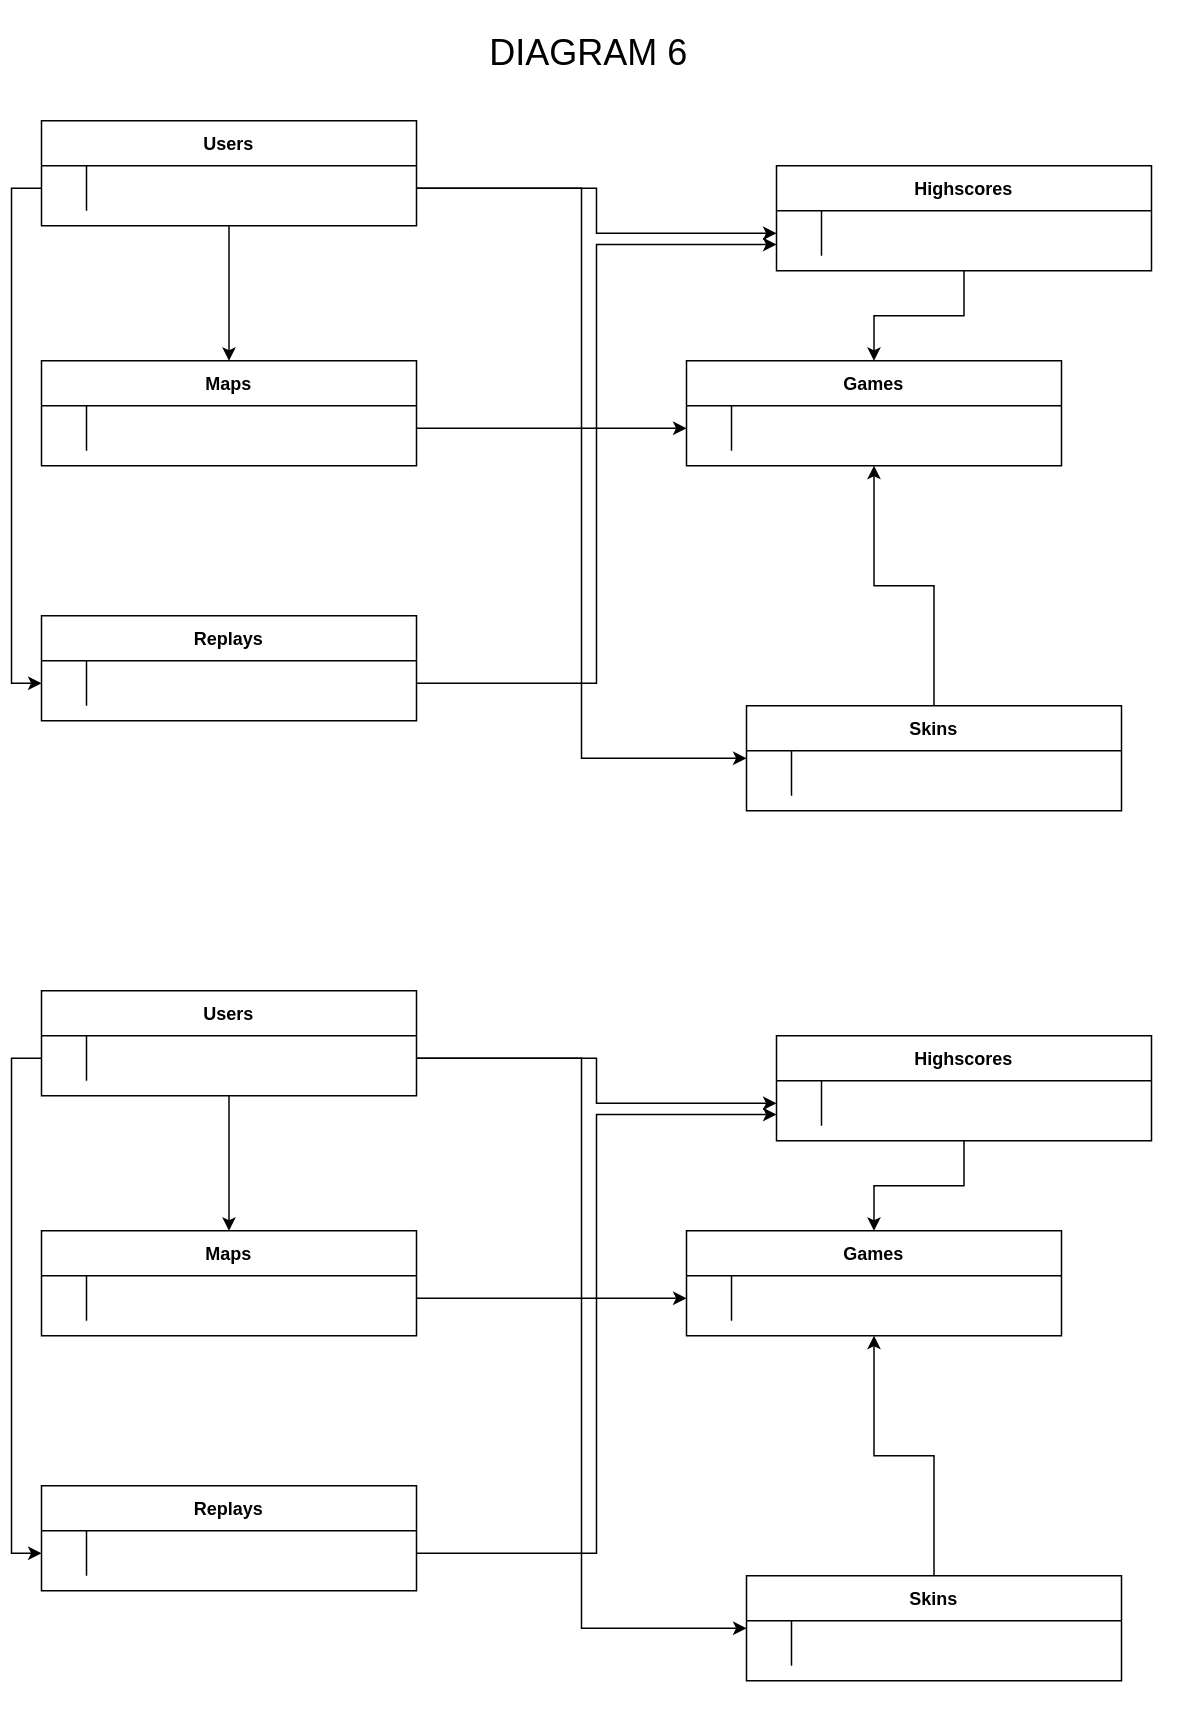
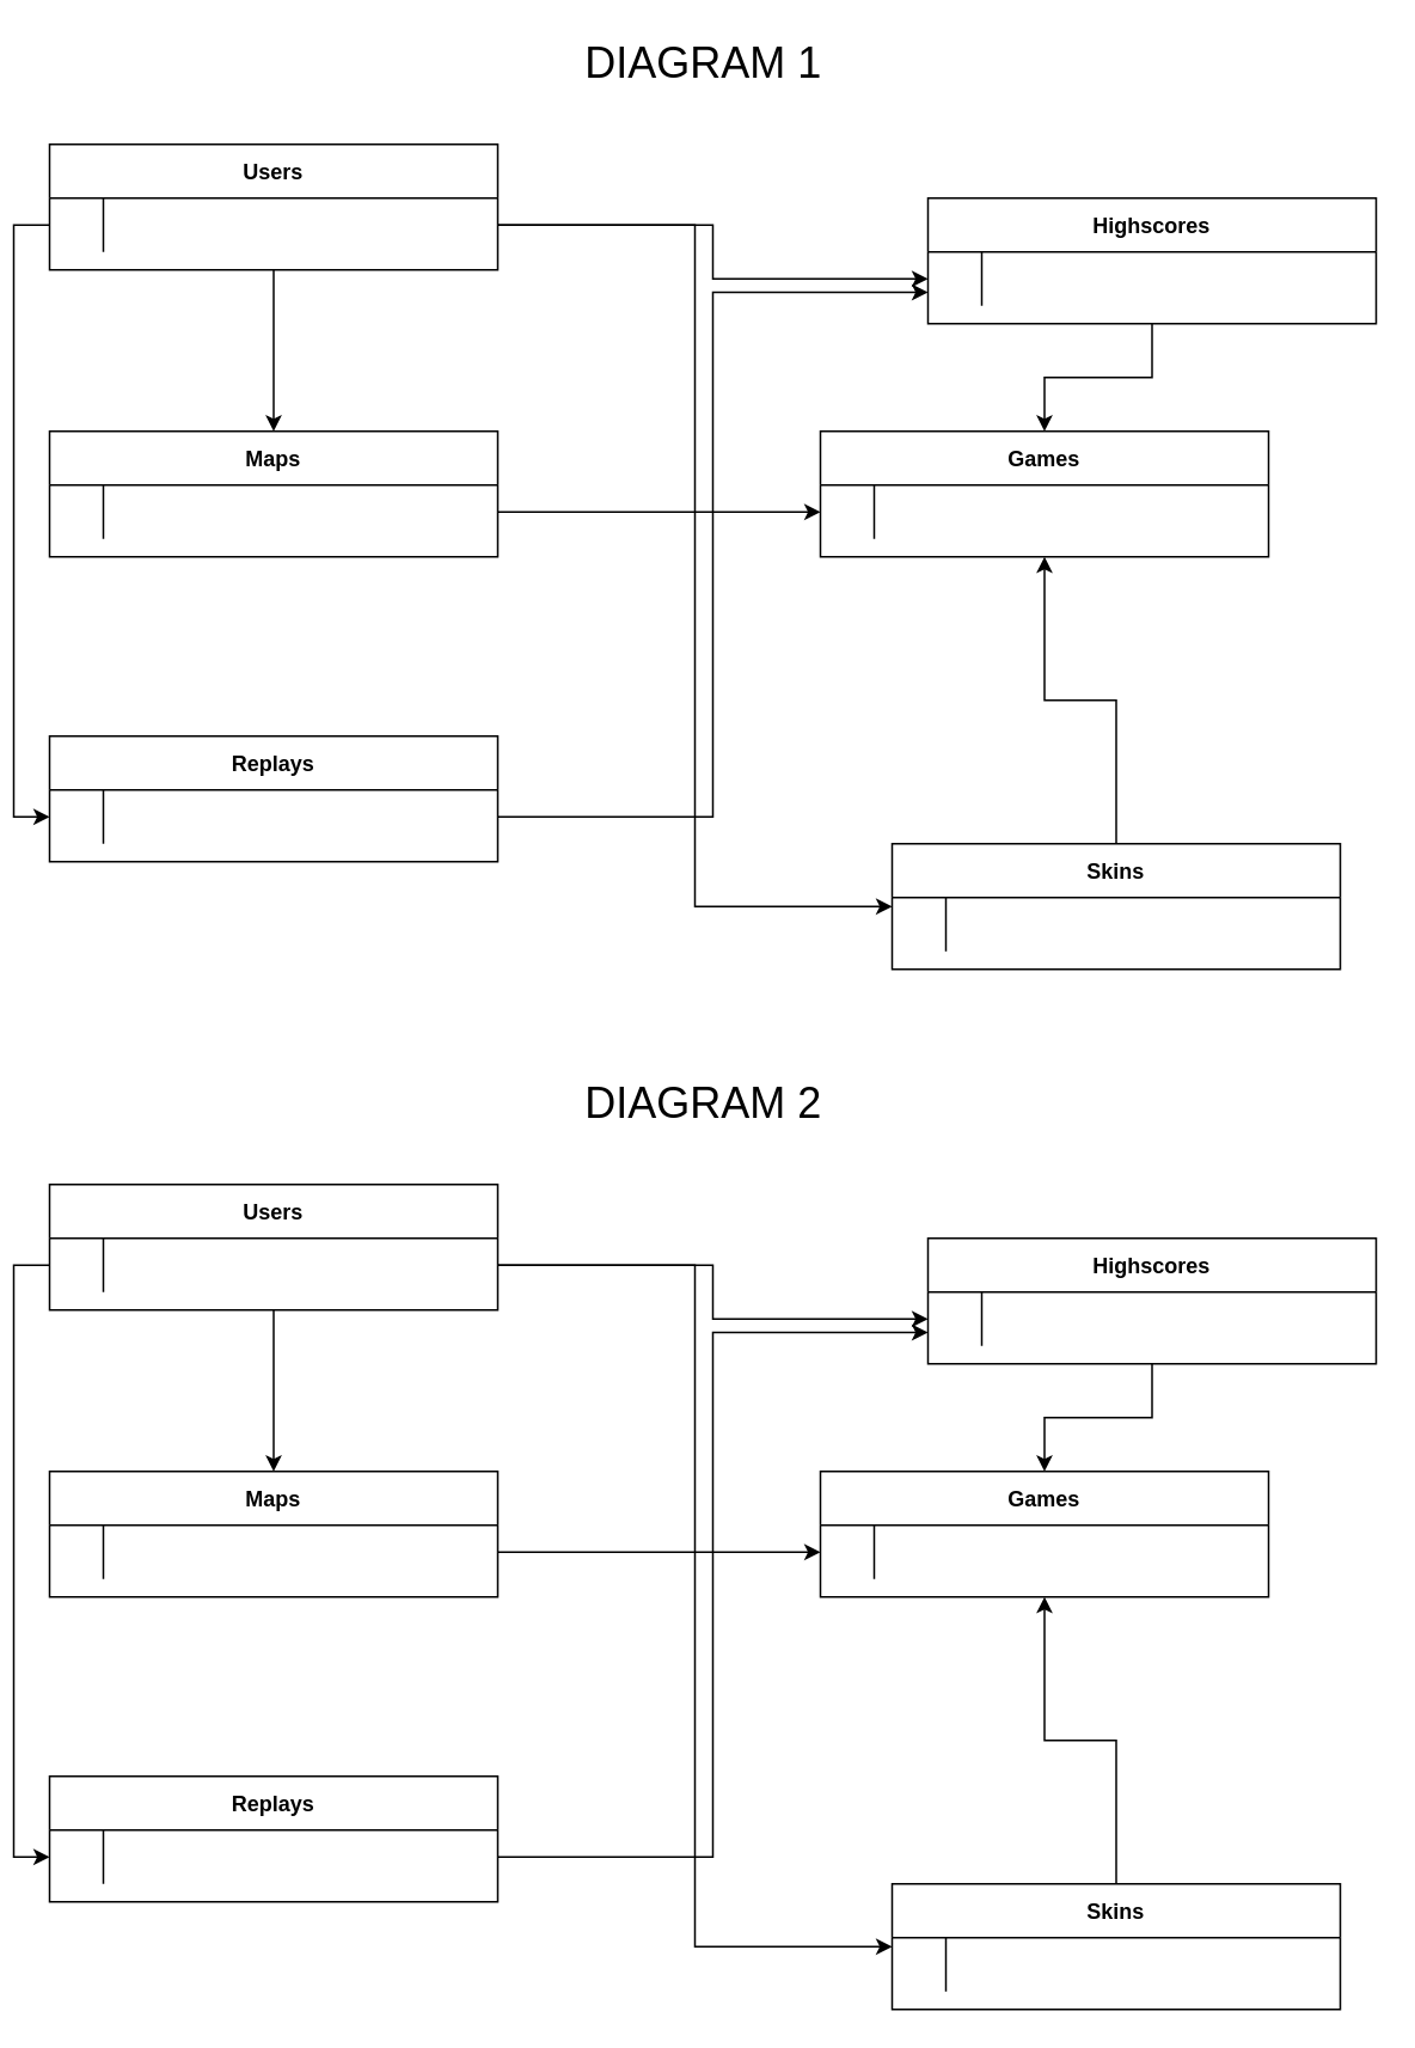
  <mxCell id="0" />
  <mxCell id="1" parent="0" />
  <mxCell id="2" style="edgeStyle=orthogonalEdgeStyle;rounded=0;orthogonalLoop=1;jettySize=auto;html=1;entryX=0.5;entryY=0;entryDx=0;entryDy=0;" edge="1" parent="1" source="3" target="12"><mxGeometry relative="1" as="geometry" /></mxCell>
  <mxCell id="3" value="Users" style="shape=table;startSize=30;container=1;collapsible=1;childLayout=tableLayout;fixedRows=1;rowLines=0;fontStyle=1;align=center;resizeLast=1;" parent="1" vertex="1"><mxGeometry x="20" y="80" width="250" height="70" as="geometry" /></mxCell>
  <mxCell id="4" value="" style="shape=partialRectangle;collapsible=0;dropTarget=0;pointerEvents=0;fillColor=none;points=[[0,0.5],[1,0.5]];portConstraint=eastwest;top=0;left=0;right=0;bottom=0;" parent="3" vertex="1"><mxGeometry y="30" width="250" height="30" as="geometry" /></mxCell>
  <mxCell id="5" value="" style="shape=partialRectangle;overflow=hidden;connectable=0;fillColor=none;top=0;left=0;bottom=0;right=0;" parent="4" vertex="1"><mxGeometry width="30" height="30" as="geometry"><mxRectangle width="30" height="30" as="alternateBounds" /></mxGeometry></mxCell>
  <mxCell id="6" value="" style="shape=partialRectangle;overflow=hidden;connectable=0;fillColor=none;top=0;left=0;bottom=0;right=0;align=left;spacingLeft=6;" parent="4" vertex="1"><mxGeometry x="30" width="220" height="30" as="geometry"><mxRectangle width="220" height="30" as="alternateBounds" /></mxGeometry></mxCell>
  <mxCell id="7" style="edgeStyle=orthogonalEdgeStyle;rounded=0;orthogonalLoop=1;jettySize=auto;html=1;entryX=0.5;entryY=0;entryDx=0;entryDy=0;" edge="1" parent="1" source="8" target="16"><mxGeometry relative="1" as="geometry" /></mxCell>
  <mxCell id="8" value="Highscores" style="shape=table;startSize=30;container=1;collapsible=1;childLayout=tableLayout;fixedRows=1;rowLines=0;fontStyle=1;align=center;resizeLast=1;" vertex="1" parent="1"><mxGeometry x="510" y="110" width="250" height="70" as="geometry" /></mxCell>
  <mxCell id="9" value="" style="shape=partialRectangle;collapsible=0;dropTarget=0;pointerEvents=0;fillColor=none;points=[[0,0.5],[1,0.5]];portConstraint=eastwest;top=0;left=0;right=0;bottom=0;" vertex="1" parent="8"><mxGeometry y="30" width="250" height="30" as="geometry" /></mxCell>
  <mxCell id="10" value="" style="shape=partialRectangle;overflow=hidden;connectable=0;fillColor=none;top=0;left=0;bottom=0;right=0;" vertex="1" parent="9"><mxGeometry width="30" height="30" as="geometry"><mxRectangle width="30" height="30" as="alternateBounds" /></mxGeometry></mxCell>
  <mxCell id="11" value="" style="shape=partialRectangle;overflow=hidden;connectable=0;fillColor=none;top=0;left=0;bottom=0;right=0;align=left;spacingLeft=6;" vertex="1" parent="9"><mxGeometry x="30" width="220" height="30" as="geometry"><mxRectangle width="220" height="30" as="alternateBounds" /></mxGeometry></mxCell>
  <mxCell id="12" value="Maps" style="shape=table;startSize=30;container=1;collapsible=1;childLayout=tableLayout;fixedRows=1;rowLines=0;fontStyle=1;align=center;resizeLast=1;" vertex="1" parent="1"><mxGeometry x="20" y="240" width="250" height="70" as="geometry" /></mxCell>
  <mxCell id="13" value="" style="shape=partialRectangle;collapsible=0;dropTarget=0;pointerEvents=0;fillColor=none;points=[[0,0.5],[1,0.5]];portConstraint=eastwest;top=0;left=0;right=0;bottom=0;" vertex="1" parent="12"><mxGeometry y="30" width="250" height="30" as="geometry" /></mxCell>
  <mxCell id="14" value="" style="shape=partialRectangle;overflow=hidden;connectable=0;fillColor=none;top=0;left=0;bottom=0;right=0;" vertex="1" parent="13"><mxGeometry width="30" height="30" as="geometry"><mxRectangle width="30" height="30" as="alternateBounds" /></mxGeometry></mxCell>
  <mxCell id="15" value="" style="shape=partialRectangle;overflow=hidden;connectable=0;fillColor=none;top=0;left=0;bottom=0;right=0;align=left;spacingLeft=6;" vertex="1" parent="13"><mxGeometry x="30" width="220" height="30" as="geometry"><mxRectangle width="220" height="30" as="alternateBounds" /></mxGeometry></mxCell>
  <mxCell id="16" value="Games" style="shape=table;startSize=30;container=1;collapsible=1;childLayout=tableLayout;fixedRows=1;rowLines=0;fontStyle=1;align=center;resizeLast=1;" vertex="1" parent="1"><mxGeometry x="450" y="240" width="250" height="70" as="geometry" /></mxCell>
  <mxCell id="17" value="" style="shape=partialRectangle;collapsible=0;dropTarget=0;pointerEvents=0;fillColor=none;points=[[0,0.5],[1,0.5]];portConstraint=eastwest;top=0;left=0;right=0;bottom=0;" vertex="1" parent="16"><mxGeometry y="30" width="250" height="30" as="geometry" /></mxCell>
  <mxCell id="18" value="" style="shape=partialRectangle;overflow=hidden;connectable=0;fillColor=none;top=0;left=0;bottom=0;right=0;" vertex="1" parent="17"><mxGeometry width="30" height="30" as="geometry"><mxRectangle width="30" height="30" as="alternateBounds" /></mxGeometry></mxCell>
  <mxCell id="19" value="" style="shape=partialRectangle;overflow=hidden;connectable=0;fillColor=none;top=0;left=0;bottom=0;right=0;align=left;spacingLeft=6;" vertex="1" parent="17"><mxGeometry x="30" width="220" height="30" as="geometry"><mxRectangle width="220" height="30" as="alternateBounds" /></mxGeometry></mxCell>
  <mxCell id="20" style="edgeStyle=orthogonalEdgeStyle;rounded=0;orthogonalLoop=1;jettySize=auto;html=1;entryX=0.5;entryY=1;entryDx=0;entryDy=0;" edge="1" parent="1" source="21" target="16"><mxGeometry relative="1" as="geometry" /></mxCell>
  <mxCell id="21" value="Skins" style="shape=table;startSize=30;container=1;collapsible=1;childLayout=tableLayout;fixedRows=1;rowLines=0;fontStyle=1;align=center;resizeLast=1;" vertex="1" parent="1"><mxGeometry x="490" y="470" width="250" height="70" as="geometry" /></mxCell>
  <mxCell id="22" value="" style="shape=partialRectangle;collapsible=0;dropTarget=0;pointerEvents=0;fillColor=none;points=[[0,0.5],[1,0.5]];portConstraint=eastwest;top=0;left=0;right=0;bottom=0;" vertex="1" parent="21"><mxGeometry y="30" width="250" height="30" as="geometry" /></mxCell>
  <mxCell id="23" value="" style="shape=partialRectangle;overflow=hidden;connectable=0;fillColor=none;top=0;left=0;bottom=0;right=0;" vertex="1" parent="22"><mxGeometry width="30" height="30" as="geometry"><mxRectangle width="30" height="30" as="alternateBounds" /></mxGeometry></mxCell>
  <mxCell id="24" value="" style="shape=partialRectangle;overflow=hidden;connectable=0;fillColor=none;top=0;left=0;bottom=0;right=0;align=left;spacingLeft=6;" vertex="1" parent="22"><mxGeometry x="30" width="220" height="30" as="geometry"><mxRectangle width="220" height="30" as="alternateBounds" /></mxGeometry></mxCell>
  <mxCell id="25" value="Replays" style="shape=table;startSize=30;container=1;collapsible=1;childLayout=tableLayout;fixedRows=1;rowLines=0;fontStyle=1;align=center;resizeLast=1;" vertex="1" parent="1"><mxGeometry x="20" y="410" width="250" height="70" as="geometry" /></mxCell>
  <mxCell id="26" value="" style="shape=partialRectangle;collapsible=0;dropTarget=0;pointerEvents=0;fillColor=none;points=[[0,0.5],[1,0.5]];portConstraint=eastwest;top=0;left=0;right=0;bottom=0;" vertex="1" parent="25"><mxGeometry y="30" width="250" height="30" as="geometry" /></mxCell>
  <mxCell id="27" value="" style="shape=partialRectangle;overflow=hidden;connectable=0;fillColor=none;top=0;left=0;bottom=0;right=0;" vertex="1" parent="26"><mxGeometry width="30" height="30" as="geometry"><mxRectangle width="30" height="30" as="alternateBounds" /></mxGeometry></mxCell>
  <mxCell id="28" value="" style="shape=partialRectangle;overflow=hidden;connectable=0;fillColor=none;top=0;left=0;bottom=0;right=0;align=left;spacingLeft=6;" vertex="1" parent="26"><mxGeometry x="30" width="220" height="30" as="geometry"><mxRectangle width="220" height="30" as="alternateBounds" /></mxGeometry></mxCell>
  <mxCell id="29" style="edgeStyle=orthogonalEdgeStyle;rounded=0;orthogonalLoop=1;jettySize=auto;html=1;entryX=0;entryY=0.5;entryDx=0;entryDy=0;" edge="1" parent="1" source="4" target="9"><mxGeometry relative="1" as="geometry" /></mxCell>
  <mxCell id="30" style="edgeStyle=orthogonalEdgeStyle;rounded=0;orthogonalLoop=1;jettySize=auto;html=1;entryX=0;entryY=0.5;entryDx=0;entryDy=0;" edge="1" parent="1" source="4" target="21"><mxGeometry relative="1" as="geometry"><mxPoint x="350" y="280" as="targetPoint" /></mxGeometry></mxCell>
  <mxCell id="31" style="edgeStyle=orthogonalEdgeStyle;rounded=0;orthogonalLoop=1;jettySize=auto;html=1;entryX=0;entryY=0.5;entryDx=0;entryDy=0;" edge="1" parent="1" source="4" target="26"><mxGeometry relative="1" as="geometry" /></mxCell>
  <mxCell id="32" style="edgeStyle=orthogonalEdgeStyle;rounded=0;orthogonalLoop=1;jettySize=auto;html=1;entryX=0;entryY=0.75;entryDx=0;entryDy=0;" edge="1" parent="1" source="26" target="8"><mxGeometry relative="1" as="geometry"><mxPoint x="320" y="270" as="targetPoint" /></mxGeometry></mxCell>
  <mxCell id="33" style="edgeStyle=orthogonalEdgeStyle;rounded=0;orthogonalLoop=1;jettySize=auto;html=1;entryX=0;entryY=0.5;entryDx=0;entryDy=0;" edge="1" parent="1" source="13" target="17"><mxGeometry relative="1" as="geometry" /></mxCell>
- <mxCell id="34" value="&lt;font style=&quot;font-size: 24px;&quot;&gt;DIAGRAM 6&lt;/font&gt;" style="text;strokeColor=none;align=center;fillColor=none;html=1;verticalAlign=middle;whiteSpace=wrap;rounded=0;" vertex="1" parent="1"><mxGeometry x="300" y="20" width="170" height="30" as="geometry" /></mxCell>
+ <mxCell id="34" value="&lt;font style=&quot;font-size: 24px;&quot;&gt;DIAGRAM 1&lt;/font&gt;" style="text;strokeColor=none;align=center;fillColor=none;html=1;verticalAlign=middle;whiteSpace=wrap;rounded=0;" vertex="1" parent="1"><mxGeometry x="300" y="20" width="170" height="30" as="geometry" /></mxCell>
  <mxCell id="35" style="edgeStyle=orthogonalEdgeStyle;rounded=0;orthogonalLoop=1;jettySize=auto;html=1;entryX=0.5;entryY=0;entryDx=0;entryDy=0;" edge="1" parent="1" source="36" target="45"><mxGeometry relative="1" as="geometry" /></mxCell>
  <mxCell id="36" value="Users" style="shape=table;startSize=30;container=1;collapsible=1;childLayout=tableLayout;fixedRows=1;rowLines=0;fontStyle=1;align=center;resizeLast=1;" vertex="1" parent="1"><mxGeometry x="20" y="660" width="250" height="70" as="geometry" /></mxCell>
  <mxCell id="37" value="" style="shape=partialRectangle;collapsible=0;dropTarget=0;pointerEvents=0;fillColor=none;points=[[0,0.5],[1,0.5]];portConstraint=eastwest;top=0;left=0;right=0;bottom=0;" vertex="1" parent="36"><mxGeometry y="30" width="250" height="30" as="geometry" /></mxCell>
  <mxCell id="38" value="" style="shape=partialRectangle;overflow=hidden;connectable=0;fillColor=none;top=0;left=0;bottom=0;right=0;" vertex="1" parent="37"><mxGeometry width="30" height="30" as="geometry"><mxRectangle width="30" height="30" as="alternateBounds" /></mxGeometry></mxCell>
  <mxCell id="39" value="" style="shape=partialRectangle;overflow=hidden;connectable=0;fillColor=none;top=0;left=0;bottom=0;right=0;align=left;spacingLeft=6;" vertex="1" parent="37"><mxGeometry x="30" width="220" height="30" as="geometry"><mxRectangle width="220" height="30" as="alternateBounds" /></mxGeometry></mxCell>
  <mxCell id="40" style="edgeStyle=orthogonalEdgeStyle;rounded=0;orthogonalLoop=1;jettySize=auto;html=1;entryX=0.5;entryY=0;entryDx=0;entryDy=0;" edge="1" parent="1" source="41" target="49"><mxGeometry relative="1" as="geometry" /></mxCell>
  <mxCell id="41" value="Highscores" style="shape=table;startSize=30;container=1;collapsible=1;childLayout=tableLayout;fixedRows=1;rowLines=0;fontStyle=1;align=center;resizeLast=1;" vertex="1" parent="1"><mxGeometry x="510" y="690" width="250" height="70" as="geometry" /></mxCell>
  <mxCell id="42" value="" style="shape=partialRectangle;collapsible=0;dropTarget=0;pointerEvents=0;fillColor=none;points=[[0,0.5],[1,0.5]];portConstraint=eastwest;top=0;left=0;right=0;bottom=0;" vertex="1" parent="41"><mxGeometry y="30" width="250" height="30" as="geometry" /></mxCell>
  <mxCell id="43" value="" style="shape=partialRectangle;overflow=hidden;connectable=0;fillColor=none;top=0;left=0;bottom=0;right=0;" vertex="1" parent="42"><mxGeometry width="30" height="30" as="geometry"><mxRectangle width="30" height="30" as="alternateBounds" /></mxGeometry></mxCell>
  <mxCell id="44" value="" style="shape=partialRectangle;overflow=hidden;connectable=0;fillColor=none;top=0;left=0;bottom=0;right=0;align=left;spacingLeft=6;" vertex="1" parent="42"><mxGeometry x="30" width="220" height="30" as="geometry"><mxRectangle width="220" height="30" as="alternateBounds" /></mxGeometry></mxCell>
  <mxCell id="45" value="Maps" style="shape=table;startSize=30;container=1;collapsible=1;childLayout=tableLayout;fixedRows=1;rowLines=0;fontStyle=1;align=center;resizeLast=1;" vertex="1" parent="1"><mxGeometry x="20" y="820" width="250" height="70" as="geometry" /></mxCell>
  <mxCell id="46" value="" style="shape=partialRectangle;collapsible=0;dropTarget=0;pointerEvents=0;fillColor=none;points=[[0,0.5],[1,0.5]];portConstraint=eastwest;top=0;left=0;right=0;bottom=0;" vertex="1" parent="45"><mxGeometry y="30" width="250" height="30" as="geometry" /></mxCell>
  <mxCell id="47" value="" style="shape=partialRectangle;overflow=hidden;connectable=0;fillColor=none;top=0;left=0;bottom=0;right=0;" vertex="1" parent="46"><mxGeometry width="30" height="30" as="geometry"><mxRectangle width="30" height="30" as="alternateBounds" /></mxGeometry></mxCell>
  <mxCell id="48" value="" style="shape=partialRectangle;overflow=hidden;connectable=0;fillColor=none;top=0;left=0;bottom=0;right=0;align=left;spacingLeft=6;" vertex="1" parent="46"><mxGeometry x="30" width="220" height="30" as="geometry"><mxRectangle width="220" height="30" as="alternateBounds" /></mxGeometry></mxCell>
  <mxCell id="49" value="Games" style="shape=table;startSize=30;container=1;collapsible=1;childLayout=tableLayout;fixedRows=1;rowLines=0;fontStyle=1;align=center;resizeLast=1;" vertex="1" parent="1"><mxGeometry x="450" y="820" width="250" height="70" as="geometry" /></mxCell>
  <mxCell id="50" value="" style="shape=partialRectangle;collapsible=0;dropTarget=0;pointerEvents=0;fillColor=none;points=[[0,0.5],[1,0.5]];portConstraint=eastwest;top=0;left=0;right=0;bottom=0;" vertex="1" parent="49"><mxGeometry y="30" width="250" height="30" as="geometry" /></mxCell>
  <mxCell id="51" value="" style="shape=partialRectangle;overflow=hidden;connectable=0;fillColor=none;top=0;left=0;bottom=0;right=0;" vertex="1" parent="50"><mxGeometry width="30" height="30" as="geometry"><mxRectangle width="30" height="30" as="alternateBounds" /></mxGeometry></mxCell>
  <mxCell id="52" value="" style="shape=partialRectangle;overflow=hidden;connectable=0;fillColor=none;top=0;left=0;bottom=0;right=0;align=left;spacingLeft=6;" vertex="1" parent="50"><mxGeometry x="30" width="220" height="30" as="geometry"><mxRectangle width="220" height="30" as="alternateBounds" /></mxGeometry></mxCell>
  <mxCell id="53" style="edgeStyle=orthogonalEdgeStyle;rounded=0;orthogonalLoop=1;jettySize=auto;html=1;entryX=0.5;entryY=1;entryDx=0;entryDy=0;" edge="1" parent="1" source="54" target="49"><mxGeometry relative="1" as="geometry" /></mxCell>
  <mxCell id="54" value="Skins" style="shape=table;startSize=30;container=1;collapsible=1;childLayout=tableLayout;fixedRows=1;rowLines=0;fontStyle=1;align=center;resizeLast=1;" vertex="1" parent="1"><mxGeometry x="490" y="1050" width="250" height="70" as="geometry" /></mxCell>
  <mxCell id="55" value="" style="shape=partialRectangle;collapsible=0;dropTarget=0;pointerEvents=0;fillColor=none;points=[[0,0.5],[1,0.5]];portConstraint=eastwest;top=0;left=0;right=0;bottom=0;" vertex="1" parent="54"><mxGeometry y="30" width="250" height="30" as="geometry" /></mxCell>
  <mxCell id="56" value="" style="shape=partialRectangle;overflow=hidden;connectable=0;fillColor=none;top=0;left=0;bottom=0;right=0;" vertex="1" parent="55"><mxGeometry width="30" height="30" as="geometry"><mxRectangle width="30" height="30" as="alternateBounds" /></mxGeometry></mxCell>
  <mxCell id="57" value="" style="shape=partialRectangle;overflow=hidden;connectable=0;fillColor=none;top=0;left=0;bottom=0;right=0;align=left;spacingLeft=6;" vertex="1" parent="55"><mxGeometry x="30" width="220" height="30" as="geometry"><mxRectangle width="220" height="30" as="alternateBounds" /></mxGeometry></mxCell>
  <mxCell id="58" value="Replays" style="shape=table;startSize=30;container=1;collapsible=1;childLayout=tableLayout;fixedRows=1;rowLines=0;fontStyle=1;align=center;resizeLast=1;" vertex="1" parent="1"><mxGeometry x="20" y="990" width="250" height="70" as="geometry" /></mxCell>
  <mxCell id="59" value="" style="shape=partialRectangle;collapsible=0;dropTarget=0;pointerEvents=0;fillColor=none;points=[[0,0.5],[1,0.5]];portConstraint=eastwest;top=0;left=0;right=0;bottom=0;" vertex="1" parent="58"><mxGeometry y="30" width="250" height="30" as="geometry" /></mxCell>
  <mxCell id="60" value="" style="shape=partialRectangle;overflow=hidden;connectable=0;fillColor=none;top=0;left=0;bottom=0;right=0;" vertex="1" parent="59"><mxGeometry width="30" height="30" as="geometry"><mxRectangle width="30" height="30" as="alternateBounds" /></mxGeometry></mxCell>
  <mxCell id="61" value="" style="shape=partialRectangle;overflow=hidden;connectable=0;fillColor=none;top=0;left=0;bottom=0;right=0;align=left;spacingLeft=6;" vertex="1" parent="59"><mxGeometry x="30" width="220" height="30" as="geometry"><mxRectangle width="220" height="30" as="alternateBounds" /></mxGeometry></mxCell>
  <mxCell id="62" style="edgeStyle=orthogonalEdgeStyle;rounded=0;orthogonalLoop=1;jettySize=auto;html=1;entryX=0;entryY=0.5;entryDx=0;entryDy=0;" edge="1" parent="1" source="37" target="42"><mxGeometry relative="1" as="geometry" /></mxCell>
  <mxCell id="63" style="edgeStyle=orthogonalEdgeStyle;rounded=0;orthogonalLoop=1;jettySize=auto;html=1;entryX=0;entryY=0.5;entryDx=0;entryDy=0;" edge="1" parent="1" source="37" target="54"><mxGeometry relative="1" as="geometry"><mxPoint x="350" y="860" as="targetPoint" /></mxGeometry></mxCell>
  <mxCell id="64" style="edgeStyle=orthogonalEdgeStyle;rounded=0;orthogonalLoop=1;jettySize=auto;html=1;entryX=0;entryY=0.5;entryDx=0;entryDy=0;" edge="1" parent="1" source="37" target="59"><mxGeometry relative="1" as="geometry" /></mxCell>
  <mxCell id="65" style="edgeStyle=orthogonalEdgeStyle;rounded=0;orthogonalLoop=1;jettySize=auto;html=1;entryX=0;entryY=0.75;entryDx=0;entryDy=0;" edge="1" parent="1" source="59" target="41"><mxGeometry relative="1" as="geometry"><mxPoint x="320" y="850" as="targetPoint" /></mxGeometry></mxCell>
  <mxCell id="66" style="edgeStyle=orthogonalEdgeStyle;rounded=0;orthogonalLoop=1;jettySize=auto;html=1;entryX=0;entryY=0.5;entryDx=0;entryDy=0;" edge="1" parent="1" source="46" target="50"><mxGeometry relative="1" as="geometry" /></mxCell>
+ <mxCell id="67" value="&lt;font style=&quot;font-size: 24px;&quot;&gt;DIAGRAM 2&lt;/font&gt;" style="text;strokeColor=none;align=center;fillColor=none;html=1;verticalAlign=middle;whiteSpace=wrap;rounded=0;" vertex="1" parent="1"><mxGeometry x="300" y="600" width="170" height="30" as="geometry" /></mxCell>
